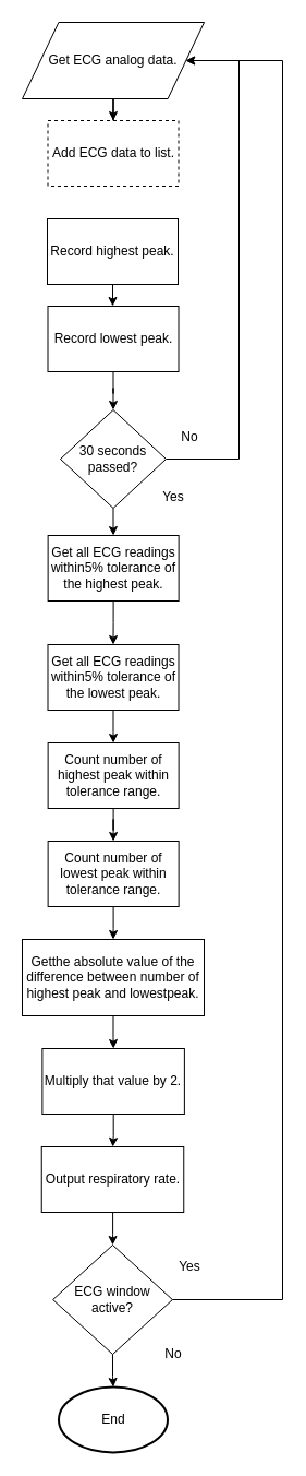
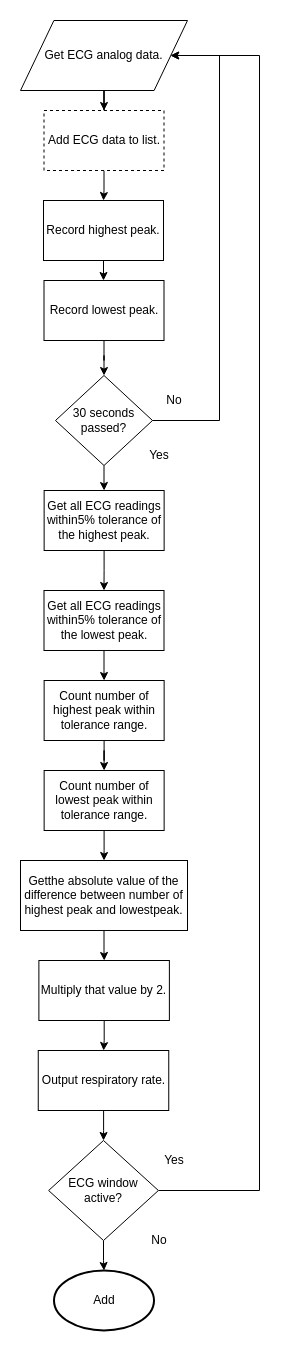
  <mxCell id="0" />
  <mxCell id="1" parent="0" />
  <mxCell id="2" value="" style="edgeStyle=orthogonalEdgeStyle;rounded=0;orthogonalLoop=1;jettySize=auto;html=1;" edge="1" parent="1" source="3" target="5"><mxGeometry relative="1" as="geometry" /></mxCell>
  <mxCell id="3" value="&lt;p align=&quot;center&quot;&gt;Get ECG analog data.&lt;/p&gt;" style="shape=parallelogram;perimeter=parallelogramPerimeter;whiteSpace=wrap;html=1;" vertex="1" parent="1"><mxGeometry x="20" y="20" width="167" height="70" as="geometry" /></mxCell>
+ <mxCell id="4" value="" style="edgeStyle=orthogonalEdgeStyle;rounded=0;orthogonalLoop=1;jettySize=auto;html=1;" edge="1" parent="1" source="5" target="7"><mxGeometry relative="1" as="geometry" /></mxCell>
  <mxCell id="5" value="&lt;p align=&quot;center&quot;&gt;Add ECG data to list.&lt;/p&gt;" style="rounded=0;whiteSpace=wrap;html=1;dashed=1;" vertex="1" parent="1"><mxGeometry x="43.5" y="110" width="120" height="60" as="geometry" /></mxCell>
  <mxCell id="6" value="" style="edgeStyle=orthogonalEdgeStyle;rounded=0;orthogonalLoop=1;jettySize=auto;html=1;" edge="1" parent="1" source="7" target="9"><mxGeometry relative="1" as="geometry" /></mxCell>
  <mxCell id="7" value="Record highest peak." style="rounded=0;whiteSpace=wrap;html=1;" vertex="1" parent="1"><mxGeometry x="43" y="200" width="120" height="60" as="geometry" /></mxCell>
  <mxCell id="8" value="" style="edgeStyle=orthogonalEdgeStyle;rounded=0;orthogonalLoop=1;jettySize=auto;html=1;" edge="1" parent="1" source="9" target="12"><mxGeometry relative="1" as="geometry" /></mxCell>
  <mxCell id="9" value="Record lowest peak." style="rounded=0;whiteSpace=wrap;html=1;" vertex="1" parent="1"><mxGeometry x="43.5" y="280" width="120" height="60" as="geometry" /></mxCell>
  <mxCell id="10" value="" style="edgeStyle=orthogonalEdgeStyle;rounded=0;orthogonalLoop=1;jettySize=auto;html=1;" edge="1" parent="1" source="12" target="14"><mxGeometry relative="1" as="geometry" /></mxCell>
  <mxCell id="11" style="edgeStyle=orthogonalEdgeStyle;rounded=0;orthogonalLoop=1;jettySize=auto;html=1;exitX=1;exitY=0.5;exitDx=0;exitDy=0;entryX=1;entryY=0.5;entryDx=0;entryDy=0;" edge="1" parent="1" source="12" target="3"><mxGeometry relative="1" as="geometry"><Array as="points"><mxPoint x="219" y="420" /><mxPoint x="219" y="55" /></Array></mxGeometry></mxCell>
  <mxCell id="12" value="&lt;div&gt;30 seconds&lt;/div&gt;&lt;div&gt;passed?&lt;br&gt;&lt;/div&gt;" style="rhombus;whiteSpace=wrap;html=1;" vertex="1" parent="1"><mxGeometry x="55" y="375" width="97" height="90" as="geometry" /></mxCell>
  <mxCell id="13" value="" style="edgeStyle=orthogonalEdgeStyle;rounded=0;orthogonalLoop=1;jettySize=auto;html=1;" edge="1" parent="1" source="14" target="16"><mxGeometry relative="1" as="geometry" /></mxCell>
  <mxCell id="14" value="&lt;p align=&quot;center&quot;&gt;Get all ECG readings within5% tolerance of the highest peak.&lt;/p&gt;" style="rounded=0;whiteSpace=wrap;html=1;" vertex="1" parent="1"><mxGeometry x="43.63" y="490" width="120" height="60" as="geometry" /></mxCell>
  <mxCell id="15" value="" style="edgeStyle=orthogonalEdgeStyle;rounded=0;orthogonalLoop=1;jettySize=auto;html=1;" edge="1" parent="1" source="16" target="18"><mxGeometry relative="1" as="geometry" /></mxCell>
  <mxCell id="16" value="&lt;p align=&quot;center&quot;&gt;Get all ECG readings within5% tolerance of the lowest peak.&lt;/p&gt;" style="rounded=0;whiteSpace=wrap;html=1;" vertex="1" parent="1"><mxGeometry x="43.5" y="590" width="120" height="60" as="geometry" /></mxCell>
  <mxCell id="17" value="" style="edgeStyle=orthogonalEdgeStyle;rounded=0;orthogonalLoop=1;jettySize=auto;html=1;" edge="1" parent="1" source="18" target="20"><mxGeometry relative="1" as="geometry" /></mxCell>
  <mxCell id="18" value="&lt;p align=&quot;center&quot;&gt;Count number of highest peak within tolerance range.&lt;/p&gt;" style="rounded=0;whiteSpace=wrap;html=1;" vertex="1" parent="1"><mxGeometry x="43.63" y="680" width="120" height="60" as="geometry" /></mxCell>
  <mxCell id="19" value="" style="edgeStyle=orthogonalEdgeStyle;rounded=0;orthogonalLoop=1;jettySize=auto;html=1;" edge="1" parent="1" source="20" target="22"><mxGeometry relative="1" as="geometry" /></mxCell>
  <mxCell id="20" value="&lt;p align=&quot;center&quot;&gt;Count number of lowest peak within tolerance range.&lt;/p&gt;" style="rounded=0;whiteSpace=wrap;html=1;" vertex="1" parent="1"><mxGeometry x="43.63" y="770" width="120" height="60" as="geometry" /></mxCell>
  <mxCell id="21" value="" style="edgeStyle=orthogonalEdgeStyle;rounded=0;orthogonalLoop=1;jettySize=auto;html=1;" edge="1" parent="1" source="22" target="24"><mxGeometry relative="1" as="geometry" /></mxCell>
  <mxCell id="22" value="&lt;span&gt;Getthe absolute value of the difference between number of highest peak and lowestpeak. &lt;/span&gt;" style="rounded=0;whiteSpace=wrap;html=1;" vertex="1" parent="1"><mxGeometry x="20" y="860" width="167" height="70" as="geometry" /></mxCell>
  <mxCell id="23" value="" style="edgeStyle=orthogonalEdgeStyle;rounded=0;orthogonalLoop=1;jettySize=auto;html=1;" edge="1" parent="1" source="24" target="26"><mxGeometry relative="1" as="geometry" /></mxCell>
  <mxCell id="24" value="Multiply that value by 2." style="rounded=0;whiteSpace=wrap;html=1;" vertex="1" parent="1"><mxGeometry x="38.38" y="960" width="130.5" height="60" as="geometry" /></mxCell>
  <mxCell id="25" value="" style="edgeStyle=orthogonalEdgeStyle;rounded=0;orthogonalLoop=1;jettySize=auto;html=1;" edge="1" parent="1" source="26" target="29"><mxGeometry relative="1" as="geometry" /></mxCell>
  <mxCell id="26" value="Output respiratory rate." style="rounded=0;whiteSpace=wrap;html=1;" vertex="1" parent="1"><mxGeometry x="37.75" y="1050" width="130.5" height="60" as="geometry" /></mxCell>
  <mxCell id="27" value="" style="edgeStyle=orthogonalEdgeStyle;rounded=0;orthogonalLoop=1;jettySize=auto;html=1;" edge="1" parent="1" source="29" target="30"><mxGeometry relative="1" as="geometry" /></mxCell>
  <mxCell id="28" style="edgeStyle=orthogonalEdgeStyle;rounded=0;orthogonalLoop=1;jettySize=auto;html=1;" edge="1" parent="1" source="29"><mxGeometry relative="1" as="geometry"><mxPoint x="170" y="55" as="targetPoint" /><Array as="points"><mxPoint x="259" y="1190" /><mxPoint x="259" y="55" /></Array></mxGeometry></mxCell>
  <mxCell id="29" value="&lt;div&gt;ECG window &lt;br&gt;&lt;/div&gt;&lt;div&gt;active?&lt;br&gt;&lt;/div&gt;" style="rhombus;whiteSpace=wrap;html=1;" vertex="1" parent="1"><mxGeometry x="48.13" y="1140" width="109.75" height="100" as="geometry" /></mxCell>
- <mxCell id="30" value="End" style="strokeWidth=2;html=1;shape=mxgraph.flowchart.start_1;whiteSpace=wrap;" vertex="1" parent="1"><mxGeometry x="53.5" y="1270" width="100" height="60" as="geometry" /></mxCell>
+ <mxCell id="30" value="Add" style="strokeWidth=2;html=1;shape=mxgraph.flowchart.start_1;whiteSpace=wrap;" vertex="1" parent="1"><mxGeometry x="53.5" y="1270" width="100" height="60" as="geometry" /></mxCell>
  <mxCell id="31" value="No" style="text;html=1;strokeColor=none;fillColor=none;align=center;verticalAlign=middle;whiteSpace=wrap;rounded=0;" vertex="1" parent="1"><mxGeometry x="139" y="1230" width="40" height="20" as="geometry" /></mxCell>
  <mxCell id="32" value="Yes" style="text;html=1;strokeColor=none;fillColor=none;align=center;verticalAlign=middle;whiteSpace=wrap;rounded=0;" vertex="1" parent="1"><mxGeometry x="153.5" y="1150" width="40" height="20" as="geometry" /></mxCell>
  <mxCell id="33" value="No" style="text;html=1;strokeColor=none;fillColor=none;align=center;verticalAlign=middle;whiteSpace=wrap;rounded=0;" vertex="1" parent="1"><mxGeometry x="153.5" y="390" width="40" height="20" as="geometry" /></mxCell>
  <mxCell id="34" value="Yes" style="text;html=1;strokeColor=none;fillColor=none;align=center;verticalAlign=middle;whiteSpace=wrap;rounded=0;" vertex="1" parent="1"><mxGeometry x="139" y="445" width="40" height="20" as="geometry" /></mxCell>
